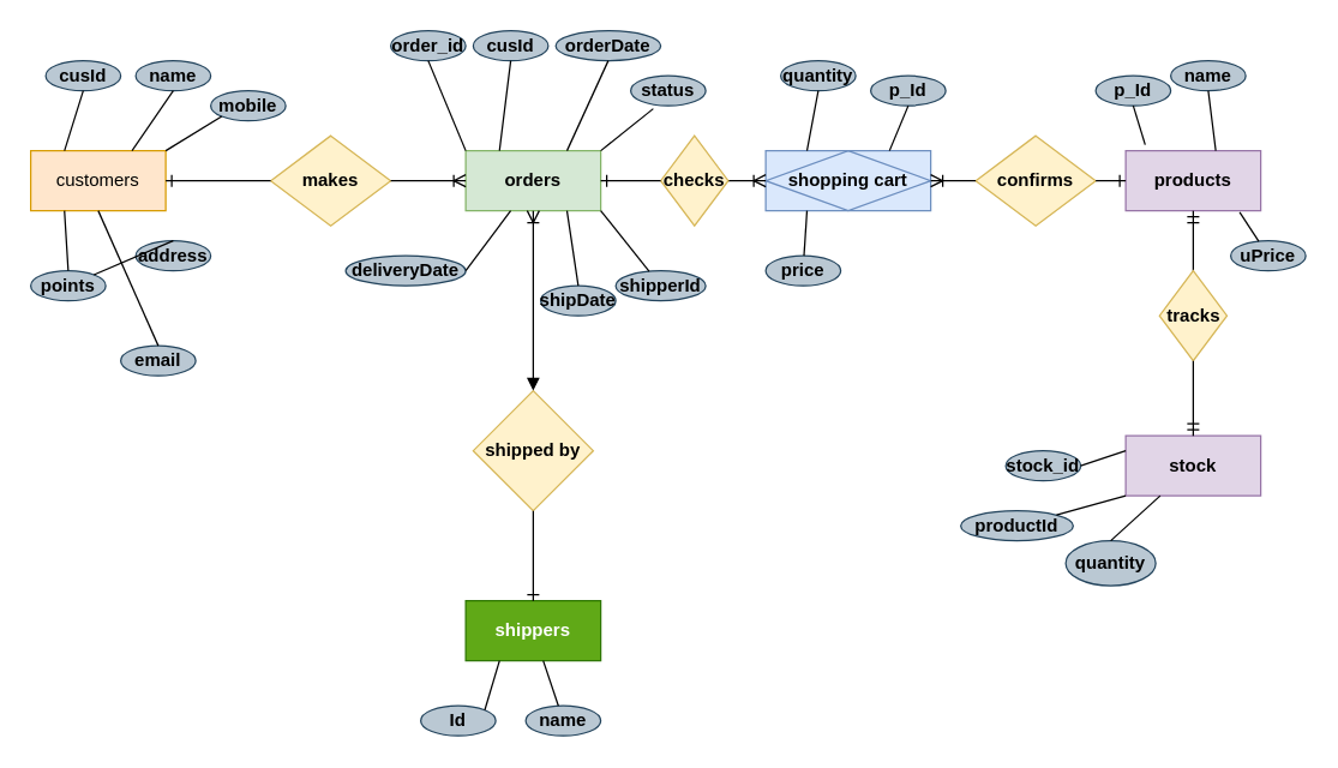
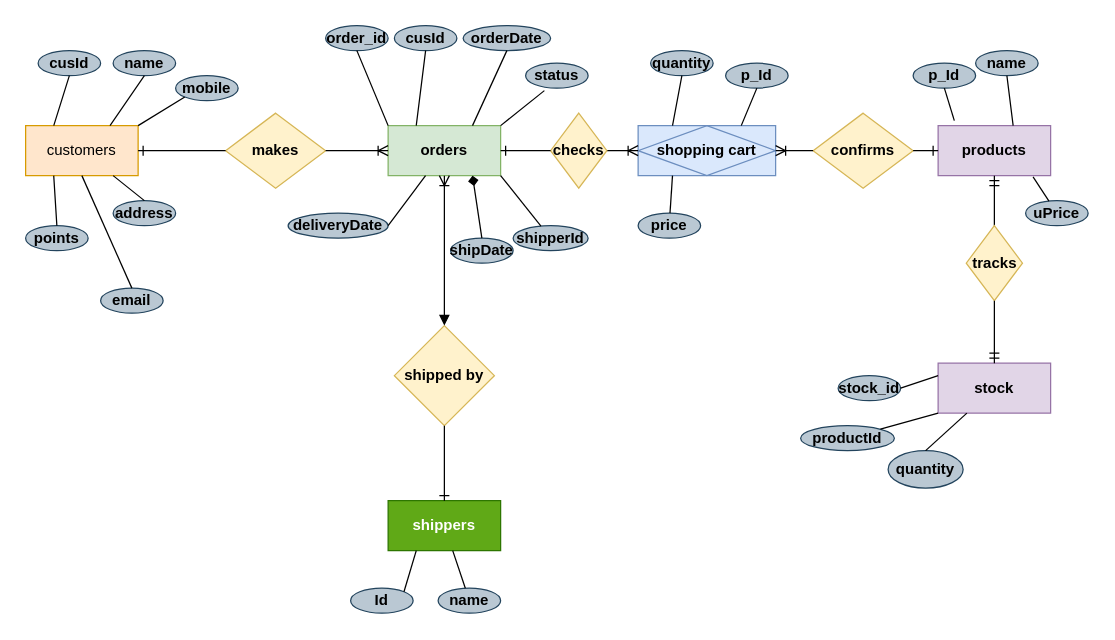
  <mxCell id="0" />
  <mxCell id="1" parent="0" />
  <mxCell id="2" value="customers" style="rounded=0;whiteSpace=wrap;html=1;fillColor=#ffe6cc;strokeColor=#d79b00;" parent="1" vertex="1"><mxGeometry y="100" width="90" height="40" as="geometry" x="20" /></mxCell>
  <mxCell id="3" value="products" style="rounded=0;whiteSpace=wrap;html=1;fillColor=#e1d5e7;strokeColor=#9673a6;fontStyle=1" parent="1" vertex="1"><mxGeometry x="750" y="100" width="90" height="40" as="geometry" /></mxCell>
  <mxCell id="4" value="shippers" style="rounded=0;whiteSpace=wrap;html=1;fontStyle=1;fillColor=#60a917;fontColor=#ffffff;strokeColor=#2D7600;" parent="1" vertex="1"><mxGeometry x="310" y="400" width="90" height="40" as="geometry" /></mxCell>
  <mxCell id="5" value="makes" style="rhombus;whiteSpace=wrap;html=1;fillColor=#fff2cc;strokeColor=#d6b656;fontStyle=1" parent="1" vertex="1"><mxGeometry x="180" y="90" width="80" height="60" as="geometry" /></mxCell>
  <mxCell id="6" value="confirms" style="rhombus;whiteSpace=wrap;html=1;fillColor=#fff2cc;strokeColor=#d6b656;fontStyle=1" parent="1" vertex="1"><mxGeometry x="650" y="90" width="80" height="60" as="geometry" /></mxCell>
  <mxCell id="7" value="shipped by" style="rhombus;whiteSpace=wrap;html=1;fontStyle=1;fillColor=#fff2cc;strokeColor=#d6b656;" parent="1" vertex="1"><mxGeometry x="315" y="260" width="80" height="80" as="geometry" /></mxCell>
  <mxCell id="8" value="shopping cart" style="shape=associativeEntity;whiteSpace=wrap;html=1;align=center;fillColor=#dae8fc;strokeColor=#6c8ebf;fontStyle=1" parent="1" vertex="1"><mxGeometry x="510" y="100" width="110" height="40" as="geometry" /></mxCell>
  <mxCell id="9" value="" style="endArrow=none;html=1;rounded=0;exitX=1;exitY=0.5;exitDx=0;exitDy=0;entryX=0;entryY=0.5;entryDx=0;entryDy=0;startArrow=ERone;startFill=0;fontStyle=1" parent="1" source="2" target="5" edge="1"><mxGeometry relative="1" as="geometry"><mxPoint x="130" y="150" as="sourcePoint" /><mxPoint x="290" y="150" as="targetPoint" /></mxGeometry></mxCell>
  <mxCell id="10" value="" style="endArrow=ERoneToMany;html=1;rounded=0;entryX=0;entryY=0.5;entryDx=0;entryDy=0;exitX=1;exitY=0.5;exitDx=0;exitDy=0;endFill=0;startArrow=none;startFill=0;fontStyle=1" parent="1" source="17" target="8" edge="1"><mxGeometry relative="1" as="geometry"><mxPoint x="320" y="140" as="sourcePoint" /><mxPoint x="500" y="80" as="targetPoint" /></mxGeometry></mxCell>
  <mxCell id="11" value="" style="endArrow=none;html=1;rounded=0;exitX=1;exitY=0.5;exitDx=0;exitDy=0;entryX=0;entryY=0.5;entryDx=0;entryDy=0;startArrow=ERoneToMany;startFill=0;fontStyle=1" parent="1" source="8" target="6" edge="1"><mxGeometry relative="1" as="geometry"><mxPoint x="510" y="110" as="sourcePoint" /><mxPoint x="640" y="120" as="targetPoint" /></mxGeometry></mxCell>
  <mxCell id="12" value="" style="endArrow=ERone;html=1;rounded=0;exitX=1;exitY=0.5;exitDx=0;exitDy=0;entryX=0;entryY=0.5;entryDx=0;entryDy=0;endFill=0;fontStyle=1" parent="1" source="6" target="3" edge="1"><mxGeometry relative="1" as="geometry"><mxPoint x="720" y="120" as="sourcePoint" /><mxPoint x="820" y="180" as="targetPoint" /></mxGeometry></mxCell>
  <mxCell id="13" value="" style="endArrow=ERone;html=1;rounded=0;exitX=0.5;exitY=1;exitDx=0;exitDy=0;entryX=0.5;entryY=0;entryDx=0;entryDy=0;endFill=0;fontStyle=1" parent="1" source="7" target="4" edge="1"><mxGeometry relative="1" as="geometry"><mxPoint x="730" y="360" as="sourcePoint" /><mxPoint x="890" y="360" as="targetPoint" /></mxGeometry></mxCell>
  <mxCell id="14" value="orders" style="rounded=0;whiteSpace=wrap;html=1;fillColor=#d5e8d4;strokeColor=#82b366;fontStyle=1" parent="1" vertex="1"><mxGeometry x="310" y="100" width="90" height="40" as="geometry" /></mxCell>
  <mxCell id="15" value="" style="endArrow=ERoneToMany;html=1;rounded=0;entryX=0;entryY=0.5;entryDx=0;entryDy=0;exitX=1;exitY=0.5;exitDx=0;exitDy=0;endFill=0;fontStyle=1" parent="1" source="5" target="14" edge="1"><mxGeometry relative="1" as="geometry"><mxPoint x="300" y="120" as="sourcePoint" /><mxPoint x="490" y="120" as="targetPoint" /></mxGeometry></mxCell>
  <mxCell id="16" value="" style="endArrow=block;html=1;rounded=0;exitX=0.5;exitY=1;exitDx=0;exitDy=0;startArrow=ERoneToMany;startFill=0;fontStyle=1;" parent="1" source="14" target="7" edge="1"><mxGeometry relative="1" as="geometry"><mxPoint x="430" y="220" as="sourcePoint" /><mxPoint x="480" y="220" as="targetPoint" /></mxGeometry></mxCell>
  <mxCell id="17" value="checks" style="rhombus;whiteSpace=wrap;html=1;fillColor=#fff2cc;strokeColor=#d6b656;fontStyle=1" parent="1" vertex="1"><mxGeometry x="440" y="90" width="45" height="60" as="geometry" /></mxCell>
  <mxCell id="18" value="" style="endArrow=none;html=1;rounded=0;entryX=0;entryY=0.5;entryDx=0;entryDy=0;exitX=1;exitY=0.5;exitDx=0;exitDy=0;endFill=0;startArrow=ERmandOne;startFill=0;fontStyle=1" parent="1" source="14" edge="1"><mxGeometry relative="1" as="geometry"><mxPoint x="400" y="120" as="sourcePoint" /><mxPoint x="400" y="120" as="targetPoint" /></mxGeometry></mxCell>
  <mxCell id="19" value="" style="endArrow=none;html=1;rounded=0;exitX=1;exitY=0.5;exitDx=0;exitDy=0;entryX=0;entryY=0.5;entryDx=0;entryDy=0;startArrow=ERone;startFill=0;fontStyle=1" parent="1" source="14" target="17" edge="1"><mxGeometry relative="1" as="geometry"><mxPoint x="480" y="360" as="sourcePoint" /><mxPoint x="550" y="360" as="targetPoint" /></mxGeometry></mxCell>
  <mxCell id="20" value="price" style="ellipse;whiteSpace=wrap;html=1;fontStyle=1;fillColor=#bac8d3;strokeColor=#23445d;" parent="1" vertex="1"><mxGeometry x="510" y="170" width="50" height="20" as="geometry" /></mxCell>
  <mxCell id="21" value="quantity" style="ellipse;whiteSpace=wrap;html=1;fontStyle=1;fillColor=#bac8d3;strokeColor=#23445d;" parent="1" vertex="1"><mxGeometry x="520" y="40" width="50" height="20" as="geometry" /></mxCell>
  <mxCell id="22" value="p_Id" style="ellipse;whiteSpace=wrap;html=1;fontStyle=1;fillColor=#bac8d3;strokeColor=#23445d;" parent="1" vertex="1"><mxGeometry x="580" y="50" width="50" height="20" as="geometry" /></mxCell>
  <mxCell id="23" value="shipperId" style="ellipse;whiteSpace=wrap;html=1;fontStyle=1;fillColor=#bac8d3;strokeColor=#23445d;" parent="1" vertex="1"><mxGeometry x="410" y="180" width="60" height="20" as="geometry" /></mxCell>
  <mxCell id="24" value="shipDate" style="ellipse;whiteSpace=wrap;html=1;fontStyle=1;fillColor=#bac8d3;strokeColor=#23445d;" parent="1" vertex="1"><mxGeometry x="360" y="190" width="50" height="20" as="geometry" /></mxCell>
  <mxCell id="25" value="status" style="ellipse;whiteSpace=wrap;html=1;fontStyle=1;fillColor=#bac8d3;strokeColor=#23445d;" parent="1" vertex="1"><mxGeometry x="420" y="50" width="50" height="20" as="geometry" /></mxCell>
  <mxCell id="26" value="deliveryDate" style="ellipse;whiteSpace=wrap;html=1;fontStyle=1;fillColor=#bac8d3;strokeColor=#23445d;" parent="1" vertex="1"><mxGeometry x="230" y="170" width="80" height="20" as="geometry" /></mxCell>
  <mxCell id="27" value="orderDate" style="ellipse;whiteSpace=wrap;html=1;fontStyle=1;fillColor=#bac8d3;strokeColor=#23445d;" parent="1" vertex="1"><mxGeometry x="370" y="20" width="70" height="20" as="geometry" /></mxCell>
  <mxCell id="28" value="cusId" style="ellipse;whiteSpace=wrap;html=1;fontStyle=1;fillColor=#bac8d3;strokeColor=#23445d;" parent="1" vertex="1"><mxGeometry x="315" y="20" width="50" height="20" as="geometry" /></mxCell>
  <mxCell id="29" value="order_id" style="ellipse;whiteSpace=wrap;html=1;fontStyle=1;fillColor=#bac8d3;strokeColor=#23445d;" parent="1" vertex="1"><mxGeometry x="260" y="20" width="50" height="20" as="geometry" /></mxCell>
  <mxCell id="30" value="name" style="ellipse;whiteSpace=wrap;html=1;fontStyle=1;fillColor=#bac8d3;strokeColor=#23445d;" parent="1" vertex="1"><mxGeometry x="350" y="470" width="50" height="20" as="geometry" /></mxCell>
  <mxCell id="31" value="Id" style="ellipse;whiteSpace=wrap;html=1;fontStyle=1;fillColor=#bac8d3;strokeColor=#23445d;" parent="1" vertex="1"><mxGeometry x="280" y="470" width="50" height="20" as="geometry" /></mxCell>
  <mxCell id="32" value="uPrice" style="ellipse;whiteSpace=wrap;html=1;fontStyle=1;fillColor=#bac8d3;strokeColor=#23445d;" parent="1" vertex="1"><mxGeometry x="820" y="160" width="50" height="20" as="geometry" /></mxCell>
  <mxCell id="33" value="name" style="ellipse;whiteSpace=wrap;html=1;fontStyle=1;fillColor=#bac8d3;strokeColor=#23445d;" parent="1" vertex="1"><mxGeometry x="780" y="40" width="50" height="20" as="geometry" /></mxCell>
  <mxCell id="34" value="p_Id" style="ellipse;whiteSpace=wrap;html=1;fontStyle=1;fillColor=#bac8d3;strokeColor=#23445d;" parent="1" vertex="1"><mxGeometry x="730" y="50" width="50" height="20" as="geometry" /></mxCell>
  <mxCell id="35" value="points" style="ellipse;whiteSpace=wrap;html=1;fontStyle=1;fillColor=#bac8d3;strokeColor=#23445d;" parent="1" vertex="1"><mxGeometry y="180" width="50" height="20" as="geometry" x="20" /></mxCell>
  <mxCell id="36" value="address" style="ellipse;whiteSpace=wrap;html=1;fontStyle=1;fillColor=#bac8d3;strokeColor=#23445d;" parent="1" vertex="1"><mxGeometry x="90" y="160" width="50" height="20" as="geometry" /></mxCell>
  <mxCell id="37" value="mobile" style="ellipse;whiteSpace=wrap;html=1;fontStyle=1;fillColor=#bac8d3;strokeColor=#23445d;" parent="1" vertex="1"><mxGeometry x="140" y="60" width="50" height="20" as="geometry" /></mxCell>
  <mxCell id="38" value="name" style="ellipse;whiteSpace=wrap;html=1;fontStyle=1;fillColor=#bac8d3;strokeColor=#23445d;" parent="1" vertex="1"><mxGeometry x="90" y="40" width="50" height="20" as="geometry" /></mxCell>
  <mxCell id="39" value="cusId" style="ellipse;whiteSpace=wrap;html=1;fontStyle=1;fillColor=#bac8d3;strokeColor=#23445d;" parent="1" vertex="1"><mxGeometry x="30" y="40" width="50" height="20" as="geometry" /></mxCell>
- <mxCell id="40" value="" style="endArrow=none;html=1;rounded=0;entryX=0.75;entryY=1;entryDx=0;entryDy=0;exitX=0.5;exitY=0;exitDx=0;exitDy=0;fontStyle=1" parent="1" source="24" target="14" edge="1"><mxGeometry width="50" height="50" relative="1" as="geometry"><mxPoint x="300" y="270" as="sourcePoint" /><mxPoint x="350" y="220" as="targetPoint" /></mxGeometry></mxCell>
+ <mxCell id="40" value="" style="endArrow=diamond;html=1;rounded=0;entryX=0.75;entryY=1;entryDx=0;entryDy=0;exitX=0.5;exitY=0;exitDx=0;exitDy=0;fontStyle=1;" parent="1" source="24" target="14" edge="1"><mxGeometry width="50" height="50" relative="1" as="geometry"><mxPoint x="300" y="270" as="sourcePoint" /><mxPoint x="350" y="220" as="targetPoint" /></mxGeometry></mxCell>
  <mxCell id="41" value="" style="endArrow=none;html=1;rounded=0;exitX=0.25;exitY=0;exitDx=0;exitDy=0;entryX=0.5;entryY=1;entryDx=0;entryDy=0;fontStyle=1" parent="1" source="2" target="39" edge="1"><mxGeometry width="50" height="50" relative="1" as="geometry"><mxPoint x="80" y="-10" as="sourcePoint" /><mxPoint x="130" y="-60" as="targetPoint" /></mxGeometry></mxCell>
  <mxCell id="42" value="" style="endArrow=none;html=1;rounded=0;exitX=0.75;exitY=0;exitDx=0;exitDy=0;entryX=0.5;entryY=1;entryDx=0;entryDy=0;fontStyle=1" parent="1" source="2" target="38" edge="1"><mxGeometry width="50" height="50" relative="1" as="geometry"><mxPoint x="130" y="-20" as="sourcePoint" /><mxPoint x="180" y="-70" as="targetPoint" /></mxGeometry></mxCell>
  <mxCell id="43" value="" style="endArrow=none;html=1;rounded=0;exitX=1;exitY=0;exitDx=0;exitDy=0;entryX=0;entryY=1;entryDx=0;entryDy=0;fontStyle=1" parent="1" source="2" target="37" edge="1"><mxGeometry width="50" height="50" relative="1" as="geometry"><mxPoint x="190" y="-20" as="sourcePoint" /><mxPoint x="240" y="-70" as="targetPoint" /></mxGeometry></mxCell>
  <mxCell id="44" value="" style="endArrow=none;html=1;rounded=0;entryX=0.25;entryY=1;entryDx=0;entryDy=0;exitX=0.5;exitY=0;exitDx=0;exitDy=0;fontStyle=1" parent="1" source="35" target="2" edge="1"><mxGeometry width="50" height="50" relative="1" as="geometry"><mxPoint x="80" y="250" as="sourcePoint" /><mxPoint x="130" y="200" as="targetPoint" /></mxGeometry></mxCell>
- <mxCell id="45" value="" style="endArrow=none;html=1;rounded=0;exitX=0.5;exitY=0;exitDx=0;exitDy=0;fontStyle=1;" parent="1" source="36" target="35" edge="1"><mxGeometry width="50" height="50" relative="1" as="geometry"><mxPoint x="130" y="240" as="sourcePoint" /><mxPoint x="180" y="190" as="targetPoint" /></mxGeometry></mxCell>
+ <mxCell id="45" value="" style="endArrow=none;html=1;rounded=0;exitX=0.5;exitY=0;exitDx=0;exitDy=0;fontStyle=1" parent="1" source="36" target="2" edge="1"><mxGeometry width="50" height="50" relative="1" as="geometry"><mxPoint x="130" y="240" as="sourcePoint" /><mxPoint x="180" y="190" as="targetPoint" /></mxGeometry></mxCell>
  <mxCell id="46" value="" style="endArrow=none;html=1;rounded=0;entryX=0.333;entryY=1;entryDx=0;entryDy=0;entryPerimeter=0;exitX=1;exitY=0.5;exitDx=0;exitDy=0;fontStyle=1" parent="1" source="26" target="14" edge="1"><mxGeometry width="50" height="50" relative="1" as="geometry"><mxPoint x="260" y="230" as="sourcePoint" /><mxPoint x="310" y="180" as="targetPoint" /></mxGeometry></mxCell>
  <mxCell id="47" value="" style="endArrow=none;html=1;rounded=0;entryX=1;entryY=1;entryDx=0;entryDy=0;fontStyle=1" parent="1" source="23" target="14" edge="1"><mxGeometry width="50" height="50" relative="1" as="geometry"><mxPoint x="420" y="220" as="sourcePoint" /><mxPoint x="470" y="170" as="targetPoint" /></mxGeometry></mxCell>
  <mxCell id="48" value="" style="endArrow=none;html=1;rounded=0;entryX=0.25;entryY=1;entryDx=0;entryDy=0;fontStyle=1" parent="1" source="20" target="8" edge="1"><mxGeometry width="50" height="50" relative="1" as="geometry"><mxPoint x="460" y="230" as="sourcePoint" /><mxPoint x="510" y="180" as="targetPoint" /></mxGeometry></mxCell>
  <mxCell id="49" value="" style="endArrow=none;html=1;rounded=0;exitX=0;exitY=0;exitDx=0;exitDy=0;entryX=0.5;entryY=1;entryDx=0;entryDy=0;fontStyle=1" parent="1" source="14" target="29" edge="1"><mxGeometry width="50" height="50" relative="1" as="geometry"><mxPoint x="320" y="-20" as="sourcePoint" /><mxPoint x="370" y="-70" as="targetPoint" /></mxGeometry></mxCell>
  <mxCell id="50" value="" style="endArrow=none;html=1;rounded=0;exitX=0.25;exitY=0;exitDx=0;exitDy=0;entryX=0.5;entryY=1;entryDx=0;entryDy=0;fontStyle=1" parent="1" source="14" target="28" edge="1"><mxGeometry width="50" height="50" relative="1" as="geometry"><mxPoint x="380" y="-30" as="sourcePoint" /><mxPoint x="430" y="-80" as="targetPoint" /></mxGeometry></mxCell>
  <mxCell id="51" value="" style="endArrow=none;html=1;rounded=0;exitX=0.75;exitY=0;exitDx=0;exitDy=0;entryX=0.5;entryY=1;entryDx=0;entryDy=0;fontStyle=1" parent="1" source="14" target="27" edge="1"><mxGeometry width="50" height="50" relative="1" as="geometry"><mxPoint x="440" y="-10" as="sourcePoint" /><mxPoint x="490" y="-60" as="targetPoint" /></mxGeometry></mxCell>
  <mxCell id="52" value="" style="endArrow=none;html=1;rounded=0;exitX=1;exitY=0;exitDx=0;exitDy=0;entryX=0.3;entryY=1.1;entryDx=0;entryDy=0;entryPerimeter=0;fontStyle=1" parent="1" source="14" target="25" edge="1"><mxGeometry width="50" height="50" relative="1" as="geometry"><mxPoint x="520" y="-20" as="sourcePoint" /><mxPoint x="570" y="-70" as="targetPoint" /></mxGeometry></mxCell>
  <mxCell id="53" value="" style="endArrow=none;html=1;rounded=0;exitX=0.75;exitY=0;exitDx=0;exitDy=0;entryX=0.5;entryY=1;entryDx=0;entryDy=0;fontStyle=1" parent="1" source="8" target="22" edge="1"><mxGeometry width="50" height="50" relative="1" as="geometry"><mxPoint x="620" y="-10" as="sourcePoint" /><mxPoint x="670" y="-60" as="targetPoint" /></mxGeometry></mxCell>
  <mxCell id="54" value="" style="endArrow=none;html=1;rounded=0;exitX=0.25;exitY=0;exitDx=0;exitDy=0;entryX=0.5;entryY=1;entryDx=0;entryDy=0;fontStyle=1" parent="1" source="8" target="21" edge="1"><mxGeometry width="50" height="50" relative="1" as="geometry"><mxPoint x="590" y="-20" as="sourcePoint" /><mxPoint x="640" y="-70" as="targetPoint" /></mxGeometry></mxCell>
  <mxCell id="55" value="" style="endArrow=none;html=1;rounded=0;exitX=0.144;exitY=-0.1;exitDx=0;exitDy=0;exitPerimeter=0;entryX=0.5;entryY=1;entryDx=0;entryDy=0;fontStyle=1" parent="1" source="3" target="34" edge="1"><mxGeometry width="50" height="50" relative="1" as="geometry"><mxPoint x="750" y="10" as="sourcePoint" /><mxPoint x="800" y="-40" as="targetPoint" /></mxGeometry></mxCell>
  <mxCell id="56" value="" style="endArrow=none;html=1;rounded=0;exitX=0.667;exitY=0;exitDx=0;exitDy=0;exitPerimeter=0;entryX=0.5;entryY=1;entryDx=0;entryDy=0;fontStyle=1" parent="1" source="3" target="33" edge="1"><mxGeometry width="50" height="50" relative="1" as="geometry"><mxPoint x="800" y="0" as="sourcePoint" /><mxPoint x="850" y="-50" as="targetPoint" /></mxGeometry></mxCell>
  <mxCell id="57" value="" style="endArrow=none;html=1;rounded=0;entryX=0.844;entryY=1.025;entryDx=0;entryDy=0;entryPerimeter=0;fontStyle=1" parent="1" source="32" target="3" edge="1"><mxGeometry width="50" height="50" relative="1" as="geometry"><mxPoint x="770" y="260" as="sourcePoint" /><mxPoint x="820" y="210" as="targetPoint" /></mxGeometry></mxCell>
  <mxCell id="58" value="" style="endArrow=none;html=1;rounded=0;entryX=0.25;entryY=1;entryDx=0;entryDy=0;exitX=1;exitY=0;exitDx=0;exitDy=0;fontStyle=1" parent="1" source="31" target="4" edge="1"><mxGeometry width="50" height="50" relative="1" as="geometry"><mxPoint x="450" y="520" as="sourcePoint" /><mxPoint x="500" y="470" as="targetPoint" /></mxGeometry></mxCell>
  <mxCell id="59" value="" style="endArrow=none;html=1;rounded=0;fontStyle=1" parent="1" source="30" target="4" edge="1"><mxGeometry width="50" height="50" relative="1" as="geometry"><mxPoint x="360" y="550" as="sourcePoint" /><mxPoint x="410" y="500" as="targetPoint" /></mxGeometry></mxCell>
  <mxCell id="60" value="stock" style="rounded=0;whiteSpace=wrap;html=1;fillColor=#e1d5e7;strokeColor=#9673a6;fontStyle=1" parent="1" vertex="1"><mxGeometry x="750" y="290" width="90" height="40" as="geometry" /></mxCell>
  <mxCell id="61" value="" style="endArrow=ERmandOne;html=1;rounded=0;exitX=0.5;exitY=0;exitDx=0;exitDy=0;entryX=0.5;entryY=1;entryDx=0;entryDy=0;fontStyle=1;startArrow=none;startFill=0;endFill=0;" parent="1" source="68" target="3" edge="1"><mxGeometry width="50" height="50" relative="1" as="geometry"><mxPoint x="590" y="290" as="sourcePoint" /><mxPoint x="597.5" y="250" as="targetPoint" /></mxGeometry></mxCell>
  <mxCell id="62" value="quantity" style="ellipse;whiteSpace=wrap;html=1;fontStyle=1;fillColor=#bac8d3;strokeColor=#23445d;" parent="1" vertex="1"><mxGeometry x="710" y="360" width="60" height="30" as="geometry" /></mxCell>
  <mxCell id="63" value="productId" style="ellipse;whiteSpace=wrap;html=1;fontStyle=1;fillColor=#bac8d3;strokeColor=#23445d;" parent="1" vertex="1"><mxGeometry x="640" y="340" width="75" height="20" as="geometry" /></mxCell>
  <mxCell id="64" value="stock_id" style="ellipse;whiteSpace=wrap;html=1;fontStyle=1;fillColor=#bac8d3;strokeColor=#23445d;" parent="1" vertex="1"><mxGeometry x="670" y="300" width="50" height="20" as="geometry" /></mxCell>
  <mxCell id="65" value="" style="endArrow=none;html=1;rounded=0;entryX=0;entryY=0.25;entryDx=0;entryDy=0;fontStyle=1;exitX=1;exitY=0.5;exitDx=0;exitDy=0;" parent="1" source="64" target="60" edge="1"><mxGeometry width="50" height="50" relative="1" as="geometry"><mxPoint x="600" y="430" as="sourcePoint" /><mxPoint x="567.73" y="389.662" as="targetPoint" /></mxGeometry></mxCell>
  <mxCell id="66" value="" style="endArrow=none;html=1;rounded=0;entryX=0;entryY=1;entryDx=0;entryDy=0;fontStyle=1;exitX=1;exitY=0;exitDx=0;exitDy=0;" parent="1" source="63" target="60" edge="1"><mxGeometry width="50" height="50" relative="1" as="geometry"><mxPoint x="730" y="440" as="sourcePoint" /><mxPoint x="697.73" y="399.662" as="targetPoint" /></mxGeometry></mxCell>
  <mxCell id="67" value="" style="endArrow=none;html=1;rounded=0;fontStyle=1;exitX=0.5;exitY=0;exitDx=0;exitDy=0;" parent="1" source="62" target="60" edge="1"><mxGeometry width="50" height="50" relative="1" as="geometry"><mxPoint x="650" y="500" as="sourcePoint" /><mxPoint x="617.73" y="459.662" as="targetPoint" /></mxGeometry></mxCell>
  <mxCell id="68" value="tracks" style="rhombus;whiteSpace=wrap;html=1;fillColor=#fff2cc;strokeColor=#d6b656;fontStyle=1" vertex="1" parent="1"><mxGeometry x="772.5" y="180" width="45" height="60" as="geometry" /></mxCell>
  <mxCell id="69" value="" style="endArrow=none;html=1;rounded=0;exitX=0.5;exitY=0;exitDx=0;exitDy=0;entryX=0.5;entryY=1;entryDx=0;entryDy=0;fontStyle=1;startArrow=ERmandOne;startFill=0;endFill=0;" edge="1" parent="1" source="60" target="68"><mxGeometry width="50" height="50" relative="1" as="geometry"><mxPoint x="795" y="290" as="sourcePoint" /><mxPoint x="795" y="140" as="targetPoint" /></mxGeometry></mxCell>
  <mxCell id="70" value="email" style="ellipse;whiteSpace=wrap;html=1;fontStyle=1;fillColor=#bac8d3;strokeColor=#23445d;" vertex="1" parent="1"><mxGeometry x="80" y="230" width="50" height="20" as="geometry" /></mxCell>
  <mxCell id="71" value="" style="endArrow=none;html=1;rounded=0;entryX=0.5;entryY=1;entryDx=0;entryDy=0;exitX=0.5;exitY=0;exitDx=0;exitDy=0;fontStyle=1" edge="1" parent="1" source="70" target="2"><mxGeometry width="50" height="50" relative="1" as="geometry"><mxPoint x="130" y="360" as="sourcePoint" /><mxPoint x="127.5" y="320" as="targetPoint" /></mxGeometry></mxCell>
